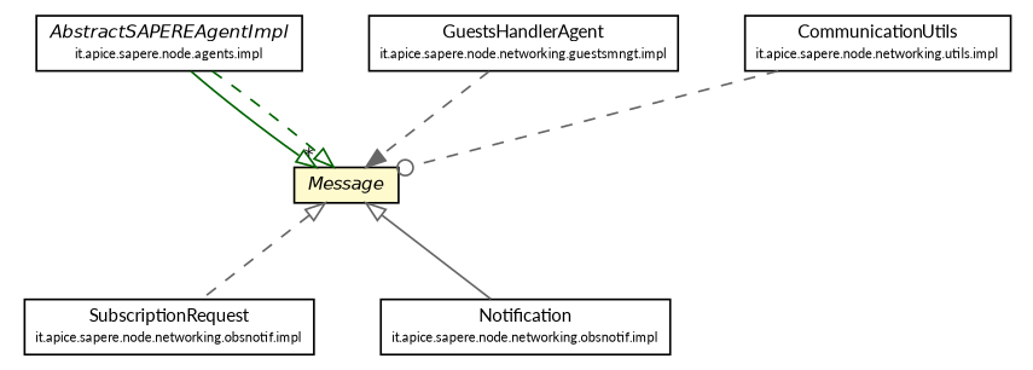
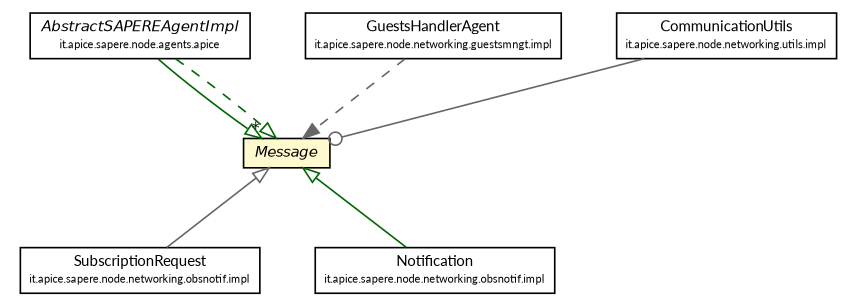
  digraph {
    fontname=Lato
    node [fontcolor=black fontname=Lato fontsize=9.0 shape=plaintext]
    edge [color=darkgreen fontcolor=black fontname=Lato fontsize=10.0 headport=p labelfontname=Helvetica labelfontsize=10 tailport=p]
-   n1 [label=<<table border="0" cellborder="1" cellspacing="0" cellpadding="2" port="p" href="../../agents/impl/AbstractSAPEREAgentImpl.html"> 		<tr><td><table border="0" cellspacing="0" cellpadding="1"> 			<tr><td><font face="Helvetica-Oblique"> AbstractSAPEREAgentImpl </font></td></tr> 			<tr><td><font point-size="7.0"> it.apice.sapere.node.agents.impl </font></td></tr> 		</table></td></tr> 		</table>>]
+   n1 [label=<<table border="0" cellborder="1" cellspacing="0" cellpadding="2" port="p" href="../../agents/impl/AbstractSAPEREAgentImpl.html"> 		<tr><td><table border="0" cellspacing="0" cellpadding="1"> 			<tr><td><font face="Helvetica-Oblique"> AbstractSAPEREAgentImpl </font></td></tr> 			<tr><td><font point-size="7.0"> it.apice.sapere.node.agents.apice </font></td></tr> 		</table></td></tr> 		</table>>]
    n2 [label=<<table border="0" cellborder="1" cellspacing="0" cellpadding="2" port="p" bgcolor="lemonChiffon" href="./Message.html"> 		<tr><td><table border="0" cellspacing="0" cellpadding="1"> 			<tr><td><font face="Helvetica-Oblique"> Message </font></td></tr> 		</table></td></tr> 		</table>>]
    n3 [label=<<table border="0" cellborder="1" cellspacing="0" cellpadding="2" port="p" href="../guestsmngt/impl/GuestsHandlerAgent.html"> 		<tr><td><table border="0" cellspacing="0" cellpadding="1"> 			<tr><td> GuestsHandlerAgent </td></tr> 			<tr><td><font point-size="7.0"> it.apice.sapere.node.networking.guestsmngt.impl </font></td></tr> 		</table></td></tr> 		</table>>]
    n4 [label=<<table border="0" cellborder="1" cellspacing="0" cellpadding="2" port="p" href="../obsnotif/impl/SubscriptionRequest.html"> 		<tr><td><table border="0" cellspacing="0" cellpadding="1"> 			<tr><td> SubscriptionRequest </td></tr> 			<tr><td><font point-size="7.0"> it.apice.sapere.node.networking.obsnotif.impl </font></td></tr> 		</table></td></tr> 		</table>>]
    n5 [label=<<table border="0" cellborder="1" cellspacing="0" cellpadding="2" port="p" href="../obsnotif/impl/Notification.html"> 		<tr><td><table border="0" cellspacing="0" cellpadding="1"> 			<tr><td> Notification </td></tr> 			<tr><td><font point-size="7.0"> it.apice.sapere.node.networking.obsnotif.impl </font></td></tr> 		</table></td></tr> 		</table>>]
    n6 [label=<<table border="0" cellborder="1" cellspacing="0" cellpadding="2" port="p" href="../utils/impl/CommunicationUtils.html"> 		<tr><td><table border="0" cellspacing="0" cellpadding="1"> 			<tr><td> CommunicationUtils </td></tr> 			<tr><td><font point-size="7.0"> it.apice.sapere.node.networking.utils.impl </font></td></tr> 		</table></td></tr> 		</table>>]
    n1 -> n2 [arrowhead=onormal headlabel="*"]
    n1 -> n2 [arrowhead=onormal style=dashed]
-   n2 -> n4 [arrowtail=empty color=gray40 dir=back fontsize=10 style=dashed fontcolor=""]
-   n2 -> n5 [arrowtail=empty color=gray40 dir=back fontsize=10 fontcolor=""]
+   n2 -> n4 [arrowtail=empty color=gray40 dir=back fontsize=10 fontcolor=""]
+   n2 -> n5 [arrowtail=empty dir=back fontsize=10 fontcolor=""]
    n3 -> n2 [arrowhead=normal color=gray40 style=dashed]
-   n6 -> n2 [arrowhead=odot color=gray40 style=dashed]
+   n6 -> n2 [arrowhead=odot color=gray40 style=solid]
  }
